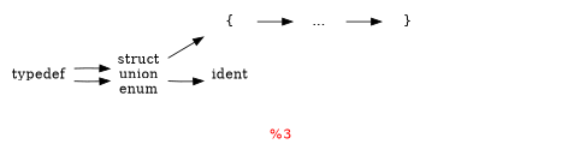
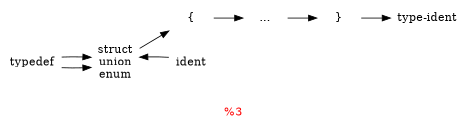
  digraph {
    fontcolor=red
    label="\G"
    rankdir=LR
    node [shape=plaintext]
    typedef
    "struct\nunion\nenum"
    "{"
    ident
    "..."
    "}"
+   "type-ident"
    typedef -> "struct\nunion\nenum"
    typedef -> "struct\nunion\nenum"
    "struct\nunion\nenum" -> "{"
-   "struct\nunion\nenum" -> ident
+   ident -> "struct\nunion\nenum"
    "{" -> "..."
    "..." -> "}"
+   "}" -> "type-ident"
  }
